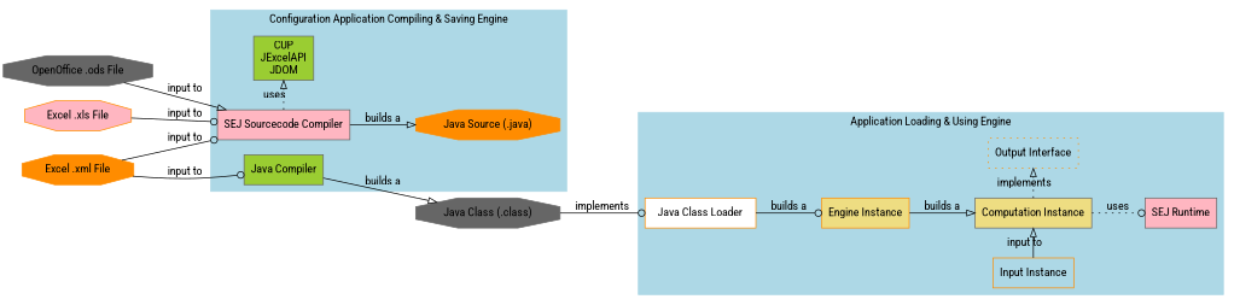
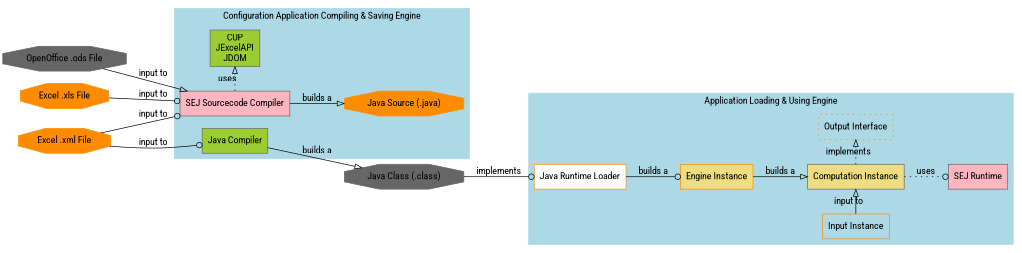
  digraph {
    fontname="Roboto Condensed"
    rankdir=LR
    node [color=darkorange fontname="Roboto Condensed" shape=box style=filled]
    edge [arrowhead=onormal fontname="Roboto Condensed"]
-   n1 [label="Excel .xls File" shape=octagon fillcolor=lightpink]
+   n1 [label="Excel .xls File" shape=octagon]
    n2 [color=gray40 fillcolor=lightpink label="SEJ Sourcecode Compiler"]
    n3 [label="Excel .xml File" shape=octagon]
    n4 [color=gray40 label="OpenOffice .ods File" shape=octagon]
    n5 [color=gray40 fillcolor=yellowgreen label="Java Compiler"]
    n6 [label="Java Source (.java)" shape=octagon]
    n7 [color=gray40 label="Java Class (.class)" shape=octagon]
-   n8 [fillcolor=white label="Java Class Loader"]
+   n8 [fillcolor=white label="Java Runtime Loader"]
    n9 [color=gray40 fillcolor=lightgoldenrod label="Computation Instance"]
    n10 [label="Input Instance" style=""]
    n11 [fillcolor=lightgoldenrod label="Engine Instance"]
    n12 [label="Output Interface" style=dotted]
    n13 [color=gray40 fillcolor=yellowgreen label="CUP\nJExcelAPI\nJDOM"]
    n14 [color=gray40 fillcolor=lightpink label="SEJ Runtime"]
    subgraph sub_1 {
      n1
      n2
      n3
      n4
      n5
      n6
      n7
      n8
      n9
      n10
    }
    subgraph sub_2 {
      n2
      n5
      n6
      n7
      n8
      n9
      n11
    }
    subgraph sub_3 {
      n9
      n12
    }
    subgraph sub_4 {
      n2
      n9
      n13
      n14
    }
    subgraph sub_5 {
      n1
      n3
      n4
    }
    subgraph cluster_6 {
      color=lightblue
      label="Configuration Application Compiling & Saving Engine"
      style=filled
      subgraph sub_7 {
        color=lightblue
        label="Configuration Application Compiling & Saving Engine"
        style=filled
        n2
      }
      subgraph sub_8 {
        color=lightblue
        label="Configuration Application Compiling & Saving Engine"
        style=filled
        n5
        n13
      }
      subgraph sub_9 {
        color=lightblue
        label="Configuration Application Compiling & Saving Engine"
        style=filled
        n6
      }
      subgraph sub_10 {
        color=lightblue
        label="Configuration Application Compiling & Saving Engine"
        rank=same
        style=filled
        n2
        n13
      }
    }
    subgraph sub_11 {
      subgraph sub_12 {
        n6
        n7
      }
      subgraph sub_13 {
        n5
      }
    }
    subgraph cluster_14 {
      color=lightblue
      label="Application Loading & Using Engine"
      style=filled
      subgraph sub_15 {
        color=lightblue
        label="Application Loading & Using Engine"
        style=filled
        n14
      }
      subgraph sub_16 {
        color=lightblue
        label="Application Loading & Using Engine"
        style=filled
        n9
        n11
      }
      subgraph sub_17 {
        color=lightblue
        label="Application Loading & Using Engine"
        style=filled
        n8
      }
      subgraph sub_18 {
        color=lightblue
        label="Application Loading & Using Engine"
        rank=same
        style=filled
        n9
        n10
        n12
      }
    }
    n1 -> n2 [arrowhead=odot label="input to"]
    n2 -> n6 [label="builds a"]
    n2 -> n13 [label=uses style=dotted]
    n3 -> n2 [arrowhead=odot label="input to"]
    n3 -> n5 [arrowhead=odot label="input to"]
    n4 -> n2 [label="input to"]
    n5 -> n7 [label="builds a"]
    n7 -> n8 [arrowhead=odot label=implements]
    n8 -> n11 [arrowhead=odot label="builds a"]
    n9 -> n12 [label=implements style=dotted]
    n9 -> n14 [arrowhead=odot label=uses style=dotted]
    n10 -> n9 [label="input to"]
    n11 -> n9 [label="builds a"]
  }
